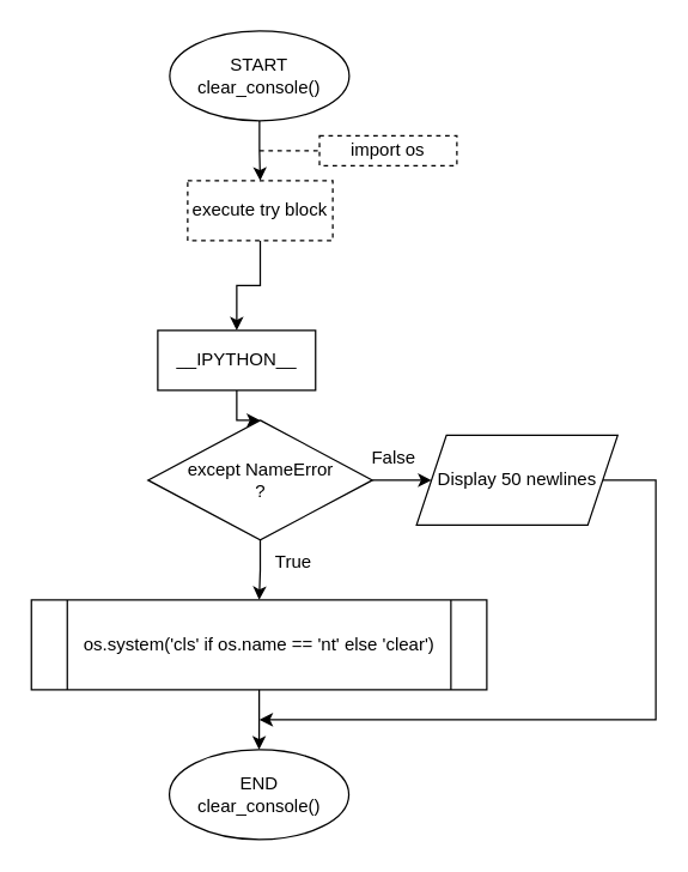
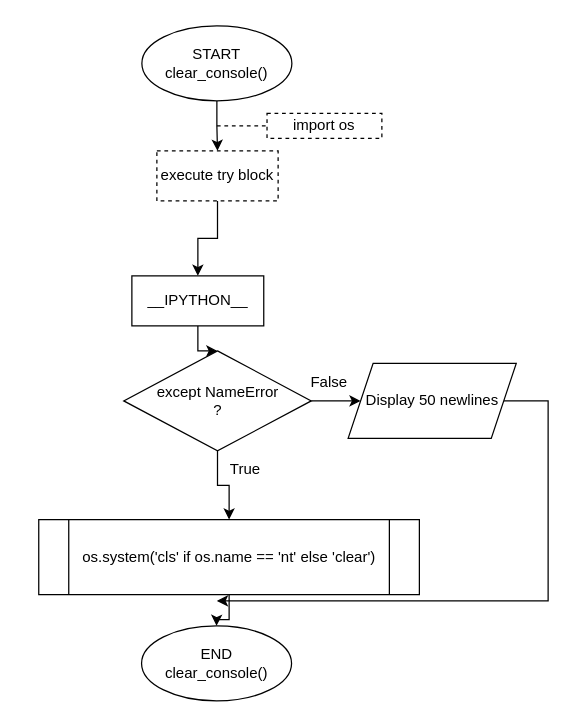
  <mxCell id="0" />
  <mxCell id="1" parent="0" />
  <mxCell id="2" value="" style="edgeStyle=orthogonalEdgeStyle;rounded=0;orthogonalLoop=1;jettySize=auto;html=1;" edge="1" parent="1" source="3" target="5"><mxGeometry relative="1" as="geometry" /></mxCell>
  <mxCell id="3" value="START&lt;br&gt;clear_console()" style="ellipse;whiteSpace=wrap;html=1;" vertex="1" parent="1"><mxGeometry x="113" y="20" width="120" height="60" as="geometry" /></mxCell>
  <mxCell id="4" value="" style="edgeStyle=orthogonalEdgeStyle;rounded=0;orthogonalLoop=1;jettySize=auto;html=1;" edge="1" parent="1" source="5" target="7"><mxGeometry relative="1" as="geometry" /></mxCell>
  <mxCell id="5" value="execute try block" style="rounded=0;whiteSpace=wrap;html=1;dashed=1;" vertex="1" parent="1"><mxGeometry x="125" y="120" width="97" height="40" as="geometry" /></mxCell>
  <mxCell id="6" value="" style="edgeStyle=orthogonalEdgeStyle;rounded=0;orthogonalLoop=1;jettySize=auto;html=1;" edge="1" parent="1" source="7" target="12"><mxGeometry relative="1" as="geometry" /></mxCell>
  <mxCell id="7" value="__IPYTHON__" style="whiteSpace=wrap;html=1;rounded=0;" vertex="1" parent="1"><mxGeometry x="105" y="220" width="105.5" height="40" as="geometry" /></mxCell>
  <mxCell id="8" style="edgeStyle=orthogonalEdgeStyle;rounded=0;orthogonalLoop=1;jettySize=auto;html=1;exitX=1;exitY=0.5;exitDx=0;exitDy=0;" edge="1" parent="1" source="9"><mxGeometry relative="1" as="geometry"><mxPoint x="173" y="480" as="targetPoint" /><Array as="points"><mxPoint x="438" y="320" /></Array></mxGeometry></mxCell>
  <mxCell id="9" value="Display 50 newlines" style="shape=parallelogram;perimeter=parallelogramPerimeter;whiteSpace=wrap;html=1;fixedSize=1;" vertex="1" parent="1"><mxGeometry x="278" y="290" width="134.5" height="60" as="geometry" /></mxCell>
  <mxCell id="10" value="" style="edgeStyle=orthogonalEdgeStyle;rounded=0;orthogonalLoop=1;jettySize=auto;html=1;" edge="1" parent="1" source="12" target="9"><mxGeometry relative="1" as="geometry" /></mxCell>
  <mxCell id="11" value="" style="edgeStyle=orthogonalEdgeStyle;rounded=0;orthogonalLoop=1;jettySize=auto;html=1;" edge="1" parent="1" source="12" target="14"><mxGeometry relative="1" as="geometry" /></mxCell>
  <mxCell id="12" value="except NameError&lt;br&gt;?" style="rhombus;whiteSpace=wrap;html=1;" vertex="1" parent="1"><mxGeometry x="98.5" y="280" width="150" height="80" as="geometry" /></mxCell>
  <mxCell id="13" value="" style="edgeStyle=orthogonalEdgeStyle;rounded=0;orthogonalLoop=1;jettySize=auto;html=1;" edge="1" parent="1" source="14" target="17"><mxGeometry relative="1" as="geometry" /></mxCell>
- <mxCell id="14" value="os.system('cls' if os.name == 'nt' else 'clear')" style="shape=process;whiteSpace=wrap;html=1;backgroundOutline=1;size=0.08;" vertex="1" parent="1"><mxGeometry x="20.5" y="400" width="304.5" height="60" as="geometry" /></mxCell>
+ <mxCell id="14" value="os.system('cls' if os.name == 'nt' else 'clear')" style="shape=process;whiteSpace=wrap;html=1;backgroundOutline=1;size=0.08;" vertex="1" parent="1"><mxGeometry x="30.5" y="415" width="304.5" height="60" as="geometry" /></mxCell>
  <mxCell id="15" value="import os" style="rounded=0;whiteSpace=wrap;html=1;glass=0;dashed=1;" vertex="1" parent="1"><mxGeometry x="213.12" y="90" width="91.88" height="20" as="geometry" /></mxCell>
  <mxCell id="16" value="" style="endArrow=none;dashed=1;html=1;rounded=0;strokeColor=default;entryX=0;entryY=0.5;entryDx=0;entryDy=0;" edge="1" parent="1" target="15"><mxGeometry width="50" height="50" relative="1" as="geometry"><mxPoint x="173" y="100" as="sourcePoint" /><mxPoint x="365.12" y="320" as="targetPoint" /></mxGeometry></mxCell>
  <mxCell id="17" value="END&lt;br&gt;clear_console()" style="ellipse;whiteSpace=wrap;html=1;" vertex="1" parent="1"><mxGeometry x="112.75" y="500" width="120" height="60" as="geometry" /></mxCell>
  <mxCell id="18" value="False" style="text;html=1;strokeColor=none;fillColor=none;align=center;verticalAlign=middle;whiteSpace=wrap;rounded=0;" vertex="1" parent="1"><mxGeometry x="233" y="290" width="60" height="30" as="geometry" /></mxCell>
  <mxCell id="19" value="True" style="text;html=1;strokeColor=none;fillColor=none;align=center;verticalAlign=middle;whiteSpace=wrap;rounded=0;" vertex="1" parent="1"><mxGeometry x="165.5" y="360" width="60" height="30" as="geometry" /></mxCell>
